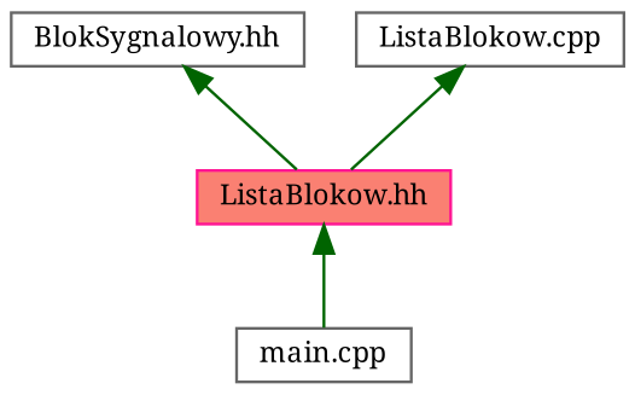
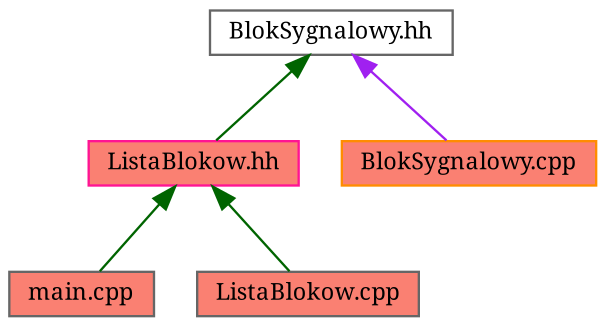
  digraph {
    fontname="Noto Serif"
    node [color=gray40 fillcolor=salmon fontname="Noto Serif" fontsize=10 shape=record style=filled]
    edge [color=darkgreen dir=back fontname="Noto Serif" fontsize=10 labelfontname=FreeSans labelfontsize=10 style=solid]
    n1 [fillcolor=white fontcolor=black height=0.2 label="BlokSygnalowy.hh" width=0.4]
    n2 [color=deeppink height=0.2 label="ListaBlokow.hh" width=0.4]
-   n4 [fillcolor=white height=0.2 label="main.cpp" width=0.4]
-   n5 [fillcolor=white height=0.2 label="ListaBlokow.cpp" width=0.4]
+   n3 [color=darkorange height=0.2 label="BlokSygnalowy.cpp" width=0.4]
+   n4 [height=0.2 label="main.cpp" width=0.4]
+   n5 [height=0.2 label="ListaBlokow.cpp" width=0.4]
    n1 -> n2
+   n1 -> n3 [color=purple]
    n2 -> n4
-   n5 -> n2
+   n2 -> n5
  }
